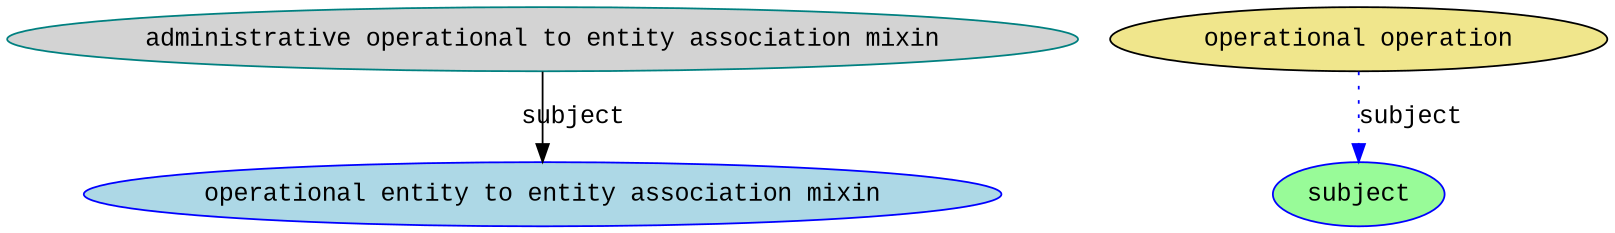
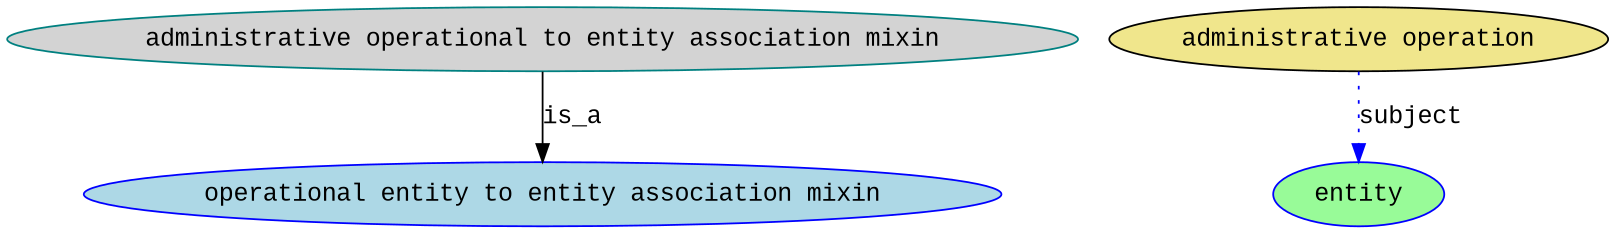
  digraph {
    fontname="Liberation Mono"
    node [color=blue fontname="Liberation Mono" style=filled]
    edge [fontname="Liberation Mono"]
    n1 [color=teal fillcolor=lightgrey height=0.5 label="administrative operational to entity association mixin" width=7.2216]
    "operational entity to entity association mixin" [fillcolor=lightblue height=0.5 width=6.1022]
-   subject [fillcolor=palegreen height=0.5 width=1.2277]
-   n4 [color=black fillcolor=khaki height=0.5 label="operational operation" width=3.5025]
-   n1 -> "operational entity to entity association mixin" [label=subject style=solid]
+   subject [fillcolor=palegreen height=0.5 width=1.2277 label=entity]
+   n4 [color=black fillcolor=khaki height=0.5 label="administrative operation" width=3.5025]
+   n1 -> "operational entity to entity association mixin" [label=is_a style=solid]
    n4 -> subject [color=blue label=subject style=dotted]
  }
